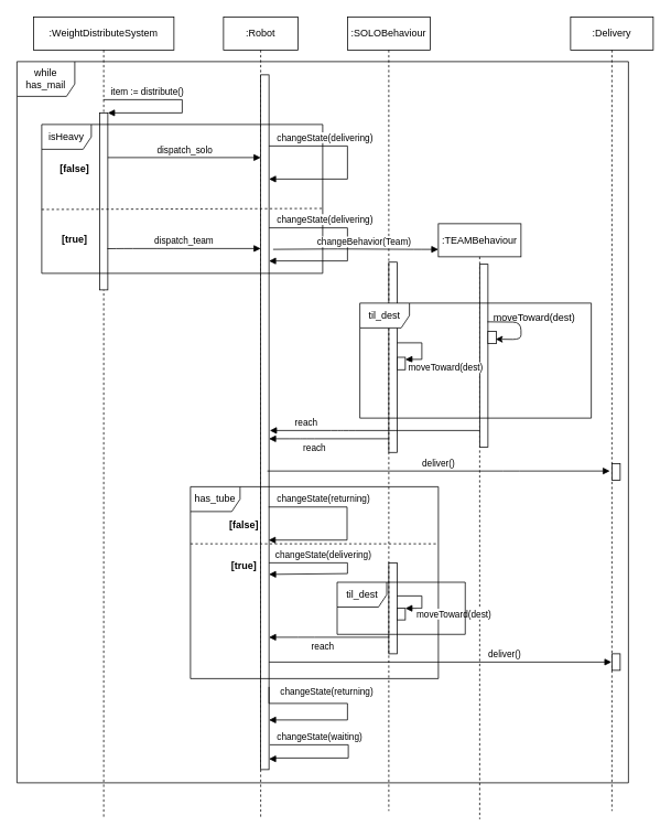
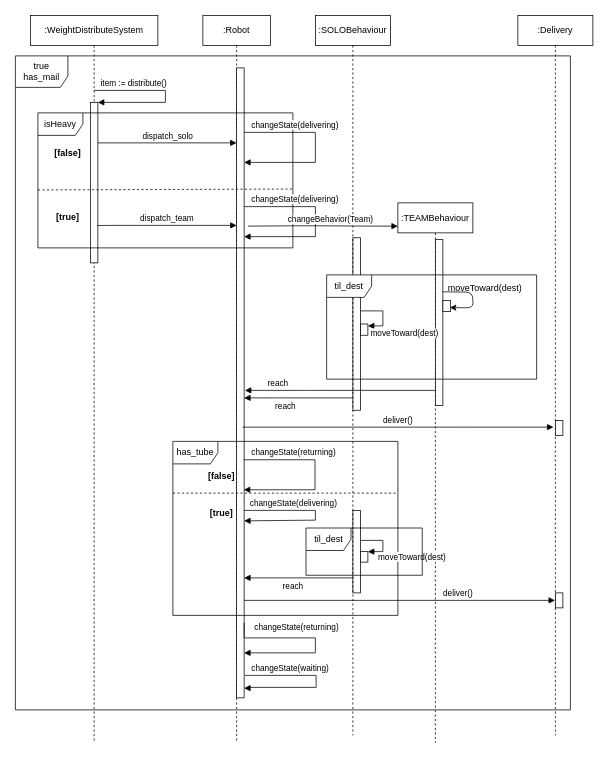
  <mxCell id="0" />
  <mxCell id="1" parent="0" />
  <mxCell id="2" value=":WeightDistributeSystem" style="shape=umlLifeline;perimeter=lifelinePerimeter;whiteSpace=wrap;html=1;container=1;collapsible=0;recursiveResize=0;outlineConnect=0;" parent="1" vertex="1"><mxGeometry x="40" y="20" width="170" height="970" as="geometry" /></mxCell>
  <mxCell id="3" value="" style="html=1;points=[];perimeter=orthogonalPerimeter;" parent="2" vertex="1"><mxGeometry x="80" y="116" width="10" height="214" as="geometry" /></mxCell>
  <mxCell id="4" value="item := distribute()" style="edgeStyle=orthogonalEdgeStyle;html=1;align=left;spacingLeft=2;endArrow=block;rounded=0;entryX=1;entryY=0;" parent="2" source="2" target="3" edge="1"><mxGeometry x="-0.951" y="10" relative="1" as="geometry"><mxPoint x="120" y="50" as="sourcePoint" /><Array as="points"><mxPoint x="180" y="100" /><mxPoint x="180" y="116" /></Array><mxPoint as="offset" /></mxGeometry></mxCell>
  <mxCell id="5" value=":Robot" style="shape=umlLifeline;perimeter=lifelinePerimeter;whiteSpace=wrap;html=1;container=1;collapsible=0;recursiveResize=0;outlineConnect=0;" parent="1" vertex="1"><mxGeometry x="270" y="20" width="90" height="970" as="geometry" /></mxCell>
  <mxCell id="6" value="" style="html=1;points=[];perimeter=orthogonalPerimeter;" parent="5" vertex="1"><mxGeometry x="45" y="70" width="10" height="840" as="geometry" /></mxCell>
  <mxCell id="7" value="" style="html=1;points=[];perimeter=orthogonalPerimeter;" vertex="1" parent="5"><mxGeometry x="210" y="411.5" width="10" height="15" as="geometry" /></mxCell>
  <mxCell id="8" value="isHeavy" style="shape=umlFrame;whiteSpace=wrap;html=1;" parent="1" vertex="1"><mxGeometry x="50" y="150" width="340" height="180" as="geometry" /></mxCell>
  <mxCell id="9" value="" style="endArrow=none;dashed=1;html=1;entryX=1.006;entryY=0.564;entryDx=0;entryDy=0;entryPerimeter=0;exitX=0;exitY=0.571;exitDx=0;exitDy=0;exitPerimeter=0;" parent="1" source="8" target="8" edge="1"><mxGeometry width="50" height="50" relative="1" as="geometry"><mxPoint x="-10" y="280" as="sourcePoint" /><mxPoint x="40" y="230" as="targetPoint" /><Array as="points" /></mxGeometry></mxCell>
  <mxCell id="10" value="[false]" style="text;align=center;fontStyle=1;verticalAlign=middle;spacingLeft=3;spacingRight=3;strokeColor=none;rotatable=0;points=[[0,0.5],[1,0.5]];portConstraint=eastwest;" parent="1" vertex="1"><mxGeometry x="50" y="190" width="80" height="26" as="geometry" /></mxCell>
  <mxCell id="11" value="[true]" style="text;align=center;fontStyle=1;verticalAlign=middle;spacingLeft=3;spacingRight=3;strokeColor=none;rotatable=0;points=[[0,0.5],[1,0.5]];portConstraint=eastwest;" parent="1" vertex="1"><mxGeometry x="50" y="275" width="80" height="26" as="geometry" /></mxCell>
  <mxCell id="12" value="dispatch_solo" style="html=1;verticalAlign=bottom;endArrow=block;" parent="1" target="6" edge="1"><mxGeometry width="80" relative="1" as="geometry"><mxPoint x="130" y="190" as="sourcePoint" /><mxPoint x="210" y="190" as="targetPoint" /></mxGeometry></mxCell>
  <mxCell id="13" value="dispatch_team" style="html=1;verticalAlign=bottom;endArrow=block;exitX=0.993;exitY=0.969;exitDx=0;exitDy=0;exitPerimeter=0;" parent="1" target="6" edge="1" source="11"><mxGeometry width="80" relative="1" as="geometry"><mxPoint x="130" y="260" as="sourcePoint" /><mxPoint x="312.5" y="261.5" as="targetPoint" /><Array as="points"><mxPoint x="150" y="300" /><mxPoint x="200" y="300" /></Array></mxGeometry></mxCell>
  <mxCell id="14" value=":TEAMBehaviour" style="shape=umlLifeline;perimeter=lifelinePerimeter;whiteSpace=wrap;html=1;container=1;collapsible=0;recursiveResize=0;outlineConnect=0;" parent="1" vertex="1"><mxGeometry x="530" y="270" width="100" height="720" as="geometry" /></mxCell>
  <mxCell id="15" value="" style="html=1;points=[];perimeter=orthogonalPerimeter;" parent="14" vertex="1"><mxGeometry x="50" y="49" width="10" height="221" as="geometry" /></mxCell>
  <mxCell id="16" value="" style="html=1;points=[];perimeter=orthogonalPerimeter;" parent="1" vertex="1"><mxGeometry x="470" y="316.5" width="10" height="230" as="geometry" /></mxCell>
  <mxCell id="17" value="moveToward(dest)" style="edgeStyle=orthogonalEdgeStyle;html=1;align=left;spacingLeft=2;endArrow=block;rounded=0;entryX=1;entryY=0;" parent="1" edge="1"><mxGeometry x="1" y="10" relative="1" as="geometry"><mxPoint x="480" y="414" as="sourcePoint" /><Array as="points"><mxPoint x="510" y="414" /><mxPoint x="510" y="434" /></Array><mxPoint as="offset" /><mxPoint x="490" y="434" as="targetPoint" /></mxGeometry></mxCell>
  <mxCell id="18" value="reach" style="html=1;verticalAlign=bottom;endArrow=block;" parent="1" edge="1"><mxGeometry x="0.653" width="80" relative="1" as="geometry"><mxPoint x="580" y="520" as="sourcePoint" /><mxPoint x="326" y="520" as="targetPoint" /><Array as="points"><mxPoint x="420" y="520" /><mxPoint x="410" y="520" /></Array><mxPoint as="offset" /></mxGeometry></mxCell>
  <mxCell id="19" value="reach" style="html=1;verticalAlign=bottom;endArrow=block;" parent="1" edge="1"><mxGeometry x="0.379" y="22" width="80" relative="1" as="geometry"><mxPoint x="470" y="530" as="sourcePoint" /><mxPoint x="325" y="530" as="targetPoint" /><mxPoint x="10" y="-2" as="offset" /><Array as="points"><mxPoint x="370" y="530" /><mxPoint x="360" y="530" /></Array></mxGeometry></mxCell>
  <mxCell id="20" value=":Delivery" style="shape=umlLifeline;perimeter=lifelinePerimeter;whiteSpace=wrap;html=1;container=1;collapsible=0;recursiveResize=0;outlineConnect=0;" parent="1" vertex="1"><mxGeometry x="690" y="20" width="100" height="960" as="geometry" /></mxCell>
  <mxCell id="21" value="" style="html=1;points=[];perimeter=orthogonalPerimeter;" parent="20" vertex="1"><mxGeometry x="50" y="540" width="10" height="20" as="geometry" /></mxCell>
  <mxCell id="22" value="" style="html=1;points=[];perimeter=orthogonalPerimeter;" parent="20" vertex="1"><mxGeometry x="50" y="770" width="10" height="20" as="geometry" /></mxCell>
  <mxCell id="23" value="deliver()" style="html=1;verticalAlign=bottom;endArrow=block;" parent="1" edge="1"><mxGeometry width="80" relative="1" as="geometry"><mxPoint x="323" y="569" as="sourcePoint" /><mxPoint x="737.5" y="569" as="targetPoint" /><Array as="points"><mxPoint x="618" y="569" /></Array></mxGeometry></mxCell>
  <mxCell id="24" value="has_tube" style="shape=umlFrame;whiteSpace=wrap;html=1;" parent="1" vertex="1"><mxGeometry x="230" y="588" width="300" height="232" as="geometry" /></mxCell>
  <mxCell id="25" value="" style="endArrow=none;dashed=1;html=1;" parent="1" edge="1"><mxGeometry width="50" height="50" relative="1" as="geometry"><mxPoint x="230" y="657" as="sourcePoint" /><mxPoint x="530" y="657" as="targetPoint" /></mxGeometry></mxCell>
  <mxCell id="26" value="[false]" style="text;align=center;fontStyle=1;verticalAlign=middle;spacingLeft=3;spacingRight=3;strokeColor=none;rotatable=0;points=[[0,0.5],[1,0.5]];portConstraint=eastwest;" parent="1" vertex="1"><mxGeometry x="255" y="620" width="80" height="26" as="geometry" /></mxCell>
  <mxCell id="27" value="[true]" style="text;align=center;fontStyle=1;verticalAlign=middle;spacingLeft=3;spacingRight=3;strokeColor=none;rotatable=0;points=[[0,0.5],[1,0.5]];portConstraint=eastwest;" parent="1" vertex="1"><mxGeometry x="255" y="670" width="80" height="26" as="geometry" /></mxCell>
  <mxCell id="28" value="" style="html=1;points=[];perimeter=orthogonalPerimeter;" parent="1" vertex="1"><mxGeometry x="470" y="680" width="10" height="110" as="geometry" /></mxCell>
  <mxCell id="29" value="" style="html=1;points=[];perimeter=orthogonalPerimeter;" parent="1" vertex="1"><mxGeometry x="480" y="735" width="10" height="14" as="geometry" /></mxCell>
  <mxCell id="30" value="moveToward(dest)" style="edgeStyle=orthogonalEdgeStyle;html=1;align=left;spacingLeft=2;endArrow=block;rounded=0;entryX=1;entryY=0;" parent="1" source="28" target="29" edge="1"><mxGeometry x="0.697" y="7" relative="1" as="geometry"><mxPoint x="485" y="696" as="sourcePoint" /><Array as="points"><mxPoint x="510" y="720" /><mxPoint x="510" y="735" /></Array><mxPoint as="offset" /></mxGeometry></mxCell>
  <mxCell id="31" value="til_dest" style="shape=umlFrame;whiteSpace=wrap;html=1;" parent="1" vertex="1"><mxGeometry x="407.5" y="703.5" width="155" height="63" as="geometry" /></mxCell>
  <mxCell id="32" value="reach" style="html=1;verticalAlign=bottom;endArrow=block;" parent="1" source="28" edge="1"><mxGeometry x="0.379" y="28" width="80" relative="1" as="geometry"><mxPoint x="150" y="810" as="sourcePoint" /><mxPoint x="325" y="770" as="targetPoint" /><Array as="points"><mxPoint x="370" y="770" /></Array><mxPoint x="20" y="-8" as="offset" /></mxGeometry></mxCell>
  <mxCell id="33" value="deliver()" style="html=1;verticalAlign=bottom;endArrow=block;" parent="1" edge="1"><mxGeometry x="0.375" width="80" relative="1" as="geometry"><mxPoint x="325" y="800" as="sourcePoint" /><mxPoint x="739.5" y="800" as="targetPoint" /><mxPoint as="offset" /></mxGeometry></mxCell>
  <mxCell id="34" value=":SOLOBehaviour" style="shape=umlLifeline;perimeter=lifelinePerimeter;whiteSpace=wrap;html=1;container=1;collapsible=0;recursiveResize=0;outlineConnect=0;" parent="1" vertex="1"><mxGeometry x="420" y="20" width="100" height="960" as="geometry" /></mxCell>
  <mxCell id="35" value="changeState(delivering)" style="edgeStyle=orthogonalEdgeStyle;html=1;align=left;spacingLeft=2;endArrow=block;rounded=0;" edge="1" parent="1"><mxGeometry x="-0.951" y="10" relative="1" as="geometry"><mxPoint x="325" y="275" as="sourcePoint" /><Array as="points"><mxPoint x="420" y="275" /><mxPoint x="420" y="315" /><mxPoint x="325" y="315" /></Array><mxPoint as="offset" /><mxPoint x="325" y="315" as="targetPoint" /></mxGeometry></mxCell>
  <mxCell id="36" value="changeState(waiting)" style="edgeStyle=orthogonalEdgeStyle;html=1;align=left;spacingLeft=2;endArrow=block;rounded=0;entryX=0.92;entryY=0.038;entryDx=0;entryDy=0;entryPerimeter=0;" edge="1" parent="1"><mxGeometry x="-0.951" y="10" relative="1" as="geometry"><mxPoint x="326" y="900" as="sourcePoint" /><Array as="points"><mxPoint x="421" y="900" /><mxPoint x="421" y="916" /><mxPoint x="331" y="916" /><mxPoint x="331" y="917" /></Array><mxPoint as="offset" /><mxPoint x="325" y="917" as="targetPoint" /></mxGeometry></mxCell>
  <mxCell id="37" value="changeState(delivering)" style="edgeStyle=orthogonalEdgeStyle;html=1;align=left;spacingLeft=2;endArrow=block;rounded=0;" edge="1" parent="1"><mxGeometry x="-0.951" y="10" relative="1" as="geometry"><mxPoint x="325" y="176" as="sourcePoint" /><Array as="points"><mxPoint x="420" y="176" /><mxPoint x="420" y="216" /><mxPoint x="325" y="216" /></Array><mxPoint as="offset" /><mxPoint x="325" y="216" as="targetPoint" /></mxGeometry></mxCell>
  <mxCell id="38" value="til_dest" style="shape=umlFrame;whiteSpace=wrap;html=1;" parent="1" vertex="1"><mxGeometry x="435" y="366" width="280" height="139" as="geometry" /></mxCell>
  <mxCell id="39" value="changeBehavior(Team)" style="html=1;verticalAlign=bottom;endArrow=block;" edge="1" parent="1"><mxGeometry x="0.1" width="80" relative="1" as="geometry"><mxPoint x="330" y="301" as="sourcePoint" /><mxPoint x="530" y="301" as="targetPoint" /><Array as="points"><mxPoint x="408" y="300.5" /><mxPoint x="500" y="301" /></Array><mxPoint as="offset" /></mxGeometry></mxCell>
  <mxCell id="40" value="" style="html=1;points=[];perimeter=orthogonalPerimeter;" vertex="1" parent="1"><mxGeometry x="590" y="400" width="10" height="15" as="geometry" /></mxCell>
  <mxCell id="41" value="" style="endArrow=classic;html=1;exitX=0.94;exitY=0.315;exitDx=0;exitDy=0;exitPerimeter=0;entryX=0.94;entryY=0.64;entryDx=0;entryDy=0;entryPerimeter=0;" edge="1" parent="1" source="15" target="40"><mxGeometry width="50" height="50" relative="1" as="geometry"><mxPoint x="610" y="430" as="sourcePoint" /><mxPoint x="610" y="410" as="targetPoint" /><Array as="points"><mxPoint x="630" y="389" /><mxPoint x="630" y="410" /></Array></mxGeometry></mxCell>
  <mxCell id="42" value="moveToward(dest)" style="text;html=1;" vertex="1" parent="1"><mxGeometry x="595" y="370" width="120" height="30" as="geometry" /></mxCell>
  <mxCell id="43" value="changeState(returning)" style="edgeStyle=orthogonalEdgeStyle;html=1;align=left;spacingLeft=2;endArrow=block;rounded=0;" edge="1" parent="1"><mxGeometry x="-0.951" y="10" relative="1" as="geometry"><mxPoint x="324.5" y="612.5" as="sourcePoint" /><Array as="points"><mxPoint x="419.5" y="612.5" /><mxPoint x="419.5" y="652.5" /><mxPoint x="324.5" y="652.5" /></Array><mxPoint as="offset" /><mxPoint x="324.5" y="652.5" as="targetPoint" /></mxGeometry></mxCell>
  <mxCell id="44" value="changeState(delivering)" style="edgeStyle=orthogonalEdgeStyle;html=1;align=left;spacingLeft=2;endArrow=block;rounded=0;" edge="1" parent="1"><mxGeometry x="-0.957" y="10" relative="1" as="geometry"><mxPoint x="325" y="680" as="sourcePoint" /><Array as="points"><mxPoint x="420" y="680" /><mxPoint x="420" y="693" /><mxPoint x="325" y="693" /></Array><mxPoint as="offset" /><mxPoint x="325" y="694" as="targetPoint" /></mxGeometry></mxCell>
  <mxCell id="45" value="changeState(returning)" style="edgeStyle=orthogonalEdgeStyle;html=1;align=left;spacingLeft=2;endArrow=block;rounded=0;" edge="1" parent="1"><mxGeometry x="-0.951" y="10" relative="1" as="geometry"><mxPoint x="325" y="830" as="sourcePoint" /><Array as="points"><mxPoint x="325" y="850" /><mxPoint x="420" y="850" /><mxPoint x="420" y="870" /></Array><mxPoint as="offset" /><mxPoint x="325" y="870" as="targetPoint" /></mxGeometry></mxCell>
- <mxCell id="46" value="while&lt;br&gt;has_mail&lt;br&gt;" style="shape=umlFrame;whiteSpace=wrap;html=1;width=70;height=42;" vertex="1" parent="1"><mxGeometry x="20" y="74" width="740" height="872" as="geometry" /></mxCell>
+ <mxCell id="46" value="true&lt;br&gt;has_mail&lt;br&gt;" style="shape=umlFrame;whiteSpace=wrap;html=1;width=70;height=42;" vertex="1" parent="1"><mxGeometry x="20" y="74" width="740" height="872" as="geometry" /></mxCell>
